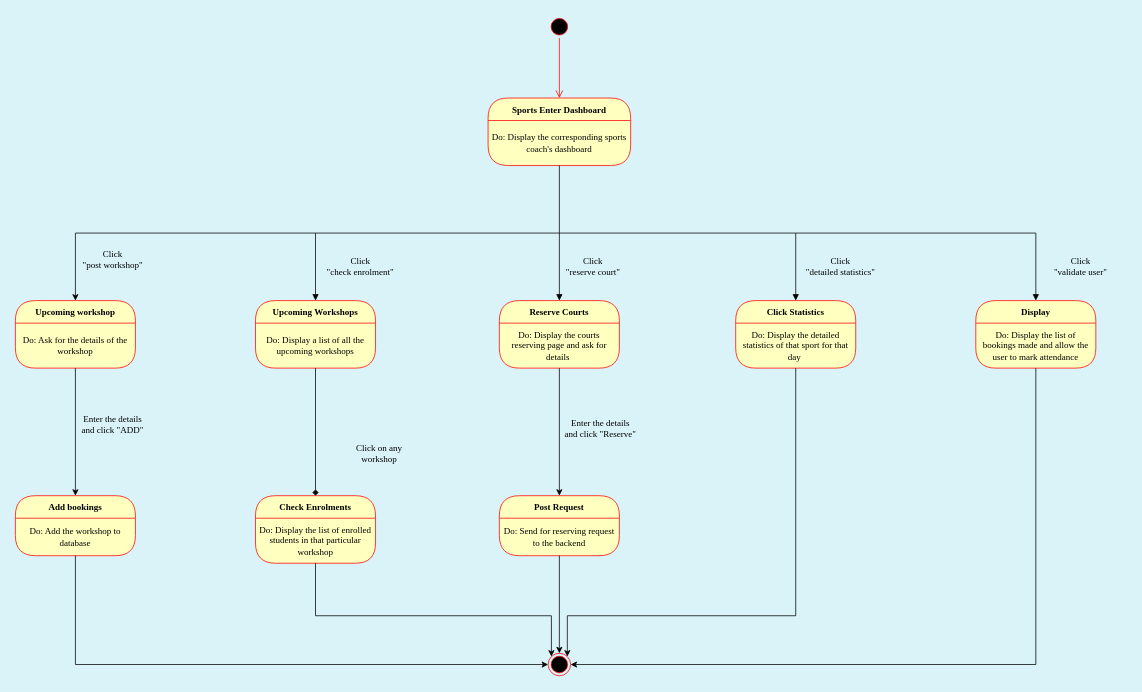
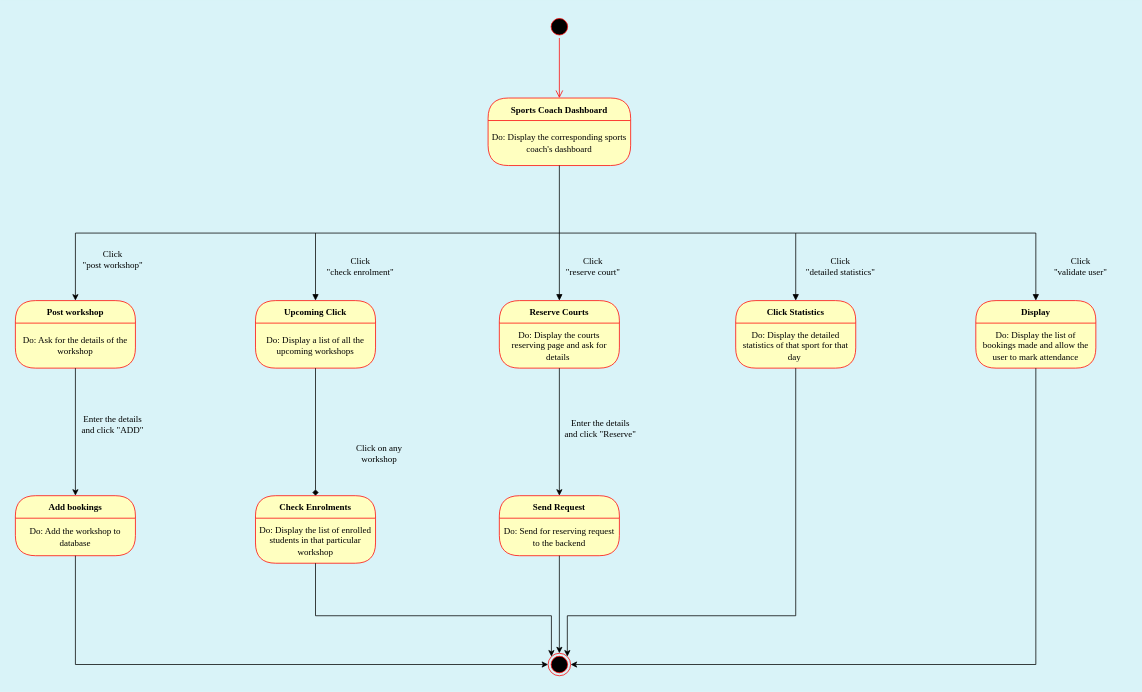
  <mxCell id="0" />
  <mxCell id="1" parent="0" />
  <mxCell id="2" value="" style="ellipse;html=1;shape=startState;fillColor=#000000;strokeColor=#ff0000;fontFamily=Poppins;fontSource=https%3A%2F%2Ffonts.googleapis.com%2Fcss%3Ffamily%3DPoppins;" vertex="1" parent="1"><mxGeometry x="730" y="20" width="30" height="30" as="geometry" /></mxCell>
  <mxCell id="3" value="" style="edgeStyle=orthogonalEdgeStyle;html=1;verticalAlign=bottom;endArrow=open;endSize=8;strokeColor=#ff0000;rounded=0;fontFamily=Poppins;fontSource=https%3A%2F%2Ffonts.googleapis.com%2Fcss%3Ffamily%3DPoppins;" edge="1" parent="1" source="2"><mxGeometry relative="1" as="geometry"><mxPoint x="745" y="130" as="targetPoint" /></mxGeometry></mxCell>
- <mxCell id="4" value="Sports Enter Dashboard" style="swimlane;fontStyle=1;align=center;verticalAlign=middle;childLayout=stackLayout;horizontal=1;startSize=30;horizontalStack=0;resizeParent=0;resizeLast=1;container=0;fontColor=#000000;collapsible=0;rounded=1;arcSize=30;strokeColor=#ff0000;fillColor=#ffffc0;swimlaneFillColor=#ffffc0;dropTarget=0;fontFamily=Poppins;fontSource=https%3A%2F%2Ffonts.googleapis.com%2Fcss%3Ffamily%3DPoppins;" vertex="1" parent="1"><mxGeometry x="650" y="130" width="190" height="90" as="geometry" /></mxCell>
+ <mxCell id="4" value="Sports Coach Dashboard" style="swimlane;fontStyle=1;align=center;verticalAlign=middle;childLayout=stackLayout;horizontal=1;startSize=30;horizontalStack=0;resizeParent=0;resizeLast=1;container=0;fontColor=#000000;collapsible=0;rounded=1;arcSize=30;strokeColor=#ff0000;fillColor=#ffffc0;swimlaneFillColor=#ffffc0;dropTarget=0;fontFamily=Poppins;fontSource=https%3A%2F%2Ffonts.googleapis.com%2Fcss%3Ffamily%3DPoppins;" vertex="1" parent="1"><mxGeometry x="650" y="130" width="190" height="90" as="geometry" /></mxCell>
  <mxCell id="5" value="Do: Display the corresponding sports coach's dashboard" style="text;html=1;strokeColor=none;fillColor=none;align=center;verticalAlign=middle;spacingLeft=4;spacingRight=4;whiteSpace=wrap;overflow=hidden;rotatable=0;fontColor=#000000;fontFamily=Poppins;fontSource=https%3A%2F%2Ffonts.googleapis.com%2Fcss%3Ffamily%3DPoppins;" vertex="1" parent="4"><mxGeometry y="30" width="190" height="60" as="geometry" /></mxCell>
  <mxCell id="6" value="Subtitle" style="text;html=1;strokeColor=none;fillColor=none;align=center;verticalAlign=middle;spacingLeft=4;spacingRight=4;whiteSpace=wrap;overflow=hidden;rotatable=0;fontColor=#000000;fontFamily=Poppins;fontSource=https%3A%2F%2Ffonts.googleapis.com%2Fcss%3Ffamily%3DPoppins;" vertex="1" parent="4"><mxGeometry y="90" width="190" as="geometry" /></mxCell>
- <mxCell id="7" value="Upcoming workshop" style="swimlane;fontStyle=1;align=center;verticalAlign=middle;childLayout=stackLayout;horizontal=1;startSize=30;horizontalStack=0;resizeParent=0;resizeLast=1;container=0;fontColor=#000000;collapsible=0;rounded=1;arcSize=30;strokeColor=#ff0000;fillColor=#ffffc0;swimlaneFillColor=#ffffc0;dropTarget=0;fontFamily=Poppins;fontSource=https%3A%2F%2Ffonts.googleapis.com%2Fcss%3Ffamily%3DPoppins;" vertex="1" parent="1"><mxGeometry x="20" y="400" width="160" height="90" as="geometry" /></mxCell>
+ <mxCell id="7" value="Post workshop" style="swimlane;fontStyle=1;align=center;verticalAlign=middle;childLayout=stackLayout;horizontal=1;startSize=30;horizontalStack=0;resizeParent=0;resizeLast=1;container=0;fontColor=#000000;collapsible=0;rounded=1;arcSize=30;strokeColor=#ff0000;fillColor=#ffffc0;swimlaneFillColor=#ffffc0;dropTarget=0;fontFamily=Poppins;fontSource=https%3A%2F%2Ffonts.googleapis.com%2Fcss%3Ffamily%3DPoppins;" vertex="1" parent="1"><mxGeometry x="20" y="400" width="160" height="90" as="geometry" /></mxCell>
  <mxCell id="8" value="Do: Ask for the details of the workshop" style="text;html=1;strokeColor=none;fillColor=none;align=center;verticalAlign=middle;spacingLeft=4;spacingRight=4;whiteSpace=wrap;overflow=hidden;rotatable=0;fontColor=#000000;fontFamily=Poppins;fontSource=https%3A%2F%2Ffonts.googleapis.com%2Fcss%3Ffamily%3DPoppins;" vertex="1" parent="7"><mxGeometry y="30" width="160" height="60" as="geometry" /></mxCell>
  <mxCell id="9" value="Do: Ask for the details of the workshop" style="text;html=1;strokeColor=none;fillColor=none;align=center;verticalAlign=middle;spacingLeft=4;spacingRight=4;whiteSpace=wrap;overflow=hidden;rotatable=0;fontColor=#000000;fontFamily=Poppins;fontSource=https%3A%2F%2Ffonts.googleapis.com%2Fcss%3Ffamily%3DPoppins;" vertex="1" parent="7"><mxGeometry y="90" width="160" as="geometry" /></mxCell>
- <mxCell id="10" value="Upcoming Workshops" style="swimlane;fontStyle=1;align=center;verticalAlign=middle;childLayout=stackLayout;horizontal=1;startSize=30;horizontalStack=0;resizeParent=0;resizeLast=1;container=0;fontColor=#000000;collapsible=0;rounded=1;arcSize=30;strokeColor=#ff0000;fillColor=#ffffc0;swimlaneFillColor=#ffffc0;dropTarget=0;fontFamily=Poppins;fontSource=https%3A%2F%2Ffonts.googleapis.com%2Fcss%3Ffamily%3DPoppins;" vertex="1" parent="1"><mxGeometry x="340" y="400" width="160" height="90" as="geometry" /></mxCell>
+ <mxCell id="10" value="Upcoming Click" style="swimlane;fontStyle=1;align=center;verticalAlign=middle;childLayout=stackLayout;horizontal=1;startSize=30;horizontalStack=0;resizeParent=0;resizeLast=1;container=0;fontColor=#000000;collapsible=0;rounded=1;arcSize=30;strokeColor=#ff0000;fillColor=#ffffc0;swimlaneFillColor=#ffffc0;dropTarget=0;fontFamily=Poppins;fontSource=https%3A%2F%2Ffonts.googleapis.com%2Fcss%3Ffamily%3DPoppins;" vertex="1" parent="1"><mxGeometry x="340" y="400" width="160" height="90" as="geometry" /></mxCell>
  <mxCell id="11" value="Do: Display a list of all the upcoming workshops" style="text;html=1;strokeColor=none;fillColor=none;align=center;verticalAlign=middle;spacingLeft=4;spacingRight=4;whiteSpace=wrap;overflow=hidden;rotatable=0;fontColor=#000000;fontFamily=Poppins;fontSource=https%3A%2F%2Ffonts.googleapis.com%2Fcss%3Ffamily%3DPoppins;" vertex="1" parent="10"><mxGeometry y="30" width="160" height="60" as="geometry" /></mxCell>
  <mxCell id="12" value="Reserve Courts" style="swimlane;fontStyle=1;align=center;verticalAlign=middle;childLayout=stackLayout;horizontal=1;startSize=30;horizontalStack=0;resizeParent=0;resizeLast=1;container=0;fontColor=#000000;collapsible=0;rounded=1;arcSize=30;strokeColor=#ff0000;fillColor=#ffffc0;swimlaneFillColor=#ffffc0;dropTarget=0;fontFamily=Poppins;fontSource=https%3A%2F%2Ffonts.googleapis.com%2Fcss%3Ffamily%3DPoppins;" vertex="1" parent="1"><mxGeometry x="665" y="400" width="160" height="90" as="geometry" /></mxCell>
  <mxCell id="13" value="Do: Display the courts reserving page and ask for details&amp;nbsp;" style="text;html=1;strokeColor=none;fillColor=none;align=center;verticalAlign=middle;spacingLeft=4;spacingRight=4;whiteSpace=wrap;overflow=hidden;rotatable=0;fontColor=#000000;fontFamily=Poppins;fontSource=https%3A%2F%2Ffonts.googleapis.com%2Fcss%3Ffamily%3DPoppins;" vertex="1" parent="12"><mxGeometry y="30" width="160" height="60" as="geometry" /></mxCell>
  <mxCell id="14" value="Click Statistics" style="swimlane;fontStyle=1;align=center;verticalAlign=middle;childLayout=stackLayout;horizontal=1;startSize=30;horizontalStack=0;resizeParent=0;resizeLast=1;container=0;fontColor=#000000;collapsible=0;rounded=1;arcSize=30;strokeColor=#ff0000;fillColor=#ffffc0;swimlaneFillColor=#ffffc0;dropTarget=0;fontFamily=Poppins;fontSource=https%3A%2F%2Ffonts.googleapis.com%2Fcss%3Ffamily%3DPoppins;" vertex="1" parent="1"><mxGeometry x="980" y="400" width="160" height="90" as="geometry" /></mxCell>
  <mxCell id="15" value="Do: Display the detailed statistics of that sport for that day&amp;nbsp;" style="text;html=1;strokeColor=none;fillColor=none;align=center;verticalAlign=middle;spacingLeft=4;spacingRight=4;whiteSpace=wrap;overflow=hidden;rotatable=0;fontColor=#000000;fontFamily=Poppins;fontSource=https%3A%2F%2Ffonts.googleapis.com%2Fcss%3Ffamily%3DPoppins;" vertex="1" parent="14"><mxGeometry y="30" width="160" height="60" as="geometry" /></mxCell>
  <mxCell id="16" value="Do: Display the detailed statistics of&amp;nbsp;" style="text;html=1;strokeColor=none;fillColor=none;align=center;verticalAlign=middle;spacingLeft=4;spacingRight=4;whiteSpace=wrap;overflow=hidden;rotatable=0;fontColor=#000000;fontFamily=Poppins;fontSource=https%3A%2F%2Ffonts.googleapis.com%2Fcss%3Ffamily%3DPoppins;" vertex="1" parent="14"><mxGeometry y="90" width="160" as="geometry" /></mxCell>
  <mxCell id="17" value="Display" style="swimlane;fontStyle=1;align=center;verticalAlign=middle;childLayout=stackLayout;horizontal=1;startSize=30;horizontalStack=0;resizeParent=0;resizeLast=1;container=0;fontColor=#000000;collapsible=0;rounded=1;arcSize=30;strokeColor=#ff0000;fillColor=#ffffc0;swimlaneFillColor=#ffffc0;dropTarget=0;fontFamily=Poppins;fontSource=https%3A%2F%2Ffonts.googleapis.com%2Fcss%3Ffamily%3DPoppins;" vertex="1" parent="1"><mxGeometry x="1300" y="400" width="160" height="90" as="geometry" /></mxCell>
  <mxCell id="18" value="Do: Display the list of bookings made and allow the user to mark attendance" style="text;html=1;strokeColor=none;fillColor=none;align=center;verticalAlign=middle;spacingLeft=4;spacingRight=4;whiteSpace=wrap;overflow=hidden;rotatable=0;fontColor=#000000;fontFamily=Poppins;fontSource=https%3A%2F%2Ffonts.googleapis.com%2Fcss%3Ffamily%3DPoppins;" vertex="1" parent="17"><mxGeometry y="30" width="160" height="60" as="geometry" /></mxCell>
  <mxCell id="19" value="Add bookings" style="swimlane;fontStyle=1;align=center;verticalAlign=middle;childLayout=stackLayout;horizontal=1;startSize=30;horizontalStack=0;resizeParent=0;resizeLast=1;container=0;fontColor=#000000;collapsible=0;rounded=1;arcSize=30;strokeColor=#ff0000;fillColor=#ffffc0;swimlaneFillColor=#ffffc0;dropTarget=0;fontFamily=Poppins;fontSource=https%3A%2F%2Ffonts.googleapis.com%2Fcss%3Ffamily%3DPoppins;" vertex="1" parent="1"><mxGeometry x="20" y="660" width="160" height="80" as="geometry" /></mxCell>
  <mxCell id="20" value="Do: Add the workshop to database" style="text;html=1;strokeColor=none;fillColor=none;align=center;verticalAlign=middle;spacingLeft=4;spacingRight=4;whiteSpace=wrap;overflow=hidden;rotatable=0;fontColor=#000000;fontFamily=Poppins;fontSource=https%3A%2F%2Ffonts.googleapis.com%2Fcss%3Ffamily%3DPoppins;" vertex="1" parent="19"><mxGeometry y="30" width="160" height="50" as="geometry" /></mxCell>
  <mxCell id="21" value="Do: Add the workshop to database" style="text;html=1;strokeColor=none;fillColor=none;align=center;verticalAlign=middle;spacingLeft=4;spacingRight=4;whiteSpace=wrap;overflow=hidden;rotatable=0;fontColor=#000000;fontFamily=Poppins;fontSource=https%3A%2F%2Ffonts.googleapis.com%2Fcss%3Ffamily%3DPoppins;" vertex="1" parent="19"><mxGeometry y="80" width="160" as="geometry" /></mxCell>
  <mxCell id="22" style="edgeStyle=orthogonalEdgeStyle;rounded=0;orthogonalLoop=1;jettySize=auto;html=1;entryX=0.5;entryY=0;entryDx=0;entryDy=0;fontFamily=Poppins;fontSource=https%3A%2F%2Ffonts.googleapis.com%2Fcss%3Ffamily%3DPoppins;" edge="1" parent="1" source="9" target="19"><mxGeometry relative="1" as="geometry"><mxPoint x="100" y="580" as="targetPoint" /></mxGeometry></mxCell>
- <mxCell id="23" value="Post Request" style="swimlane;fontStyle=1;align=center;verticalAlign=middle;childLayout=stackLayout;horizontal=1;startSize=30;horizontalStack=0;resizeParent=0;resizeLast=1;container=0;fontColor=#000000;collapsible=0;rounded=1;arcSize=30;strokeColor=#ff0000;fillColor=#ffffc0;swimlaneFillColor=#ffffc0;dropTarget=0;fontFamily=Poppins;fontSource=https%3A%2F%2Ffonts.googleapis.com%2Fcss%3Ffamily%3DPoppins;" vertex="1" parent="1"><mxGeometry x="665" y="660" width="160" height="80" as="geometry" /></mxCell>
+ <mxCell id="23" value="Send Request" style="swimlane;fontStyle=1;align=center;verticalAlign=middle;childLayout=stackLayout;horizontal=1;startSize=30;horizontalStack=0;resizeParent=0;resizeLast=1;container=0;fontColor=#000000;collapsible=0;rounded=1;arcSize=30;strokeColor=#ff0000;fillColor=#ffffc0;swimlaneFillColor=#ffffc0;dropTarget=0;fontFamily=Poppins;fontSource=https%3A%2F%2Ffonts.googleapis.com%2Fcss%3Ffamily%3DPoppins;" vertex="1" parent="1"><mxGeometry x="665" y="660" width="160" height="80" as="geometry" /></mxCell>
  <mxCell id="24" value="Do: Send for reserving request to the backend" style="text;html=1;strokeColor=none;fillColor=none;align=center;verticalAlign=middle;spacingLeft=4;spacingRight=4;whiteSpace=wrap;overflow=hidden;rotatable=0;fontColor=#000000;fontFamily=Poppins;fontSource=https%3A%2F%2Ffonts.googleapis.com%2Fcss%3Ffamily%3DPoppins;" vertex="1" parent="23"><mxGeometry y="30" width="160" height="50" as="geometry" /></mxCell>
  <mxCell id="25" value="Do: Add the workshop to database" style="text;html=1;strokeColor=none;fillColor=none;align=center;verticalAlign=middle;spacingLeft=4;spacingRight=4;whiteSpace=wrap;overflow=hidden;rotatable=0;fontColor=#000000;fontFamily=Poppins;fontSource=https%3A%2F%2Ffonts.googleapis.com%2Fcss%3Ffamily%3DPoppins;" vertex="1" parent="23"><mxGeometry y="80" width="160" as="geometry" /></mxCell>
  <mxCell id="26" style="edgeStyle=orthogonalEdgeStyle;rounded=0;orthogonalLoop=1;jettySize=auto;html=1;entryX=0.5;entryY=0;entryDx=0;entryDy=0;fontFamily=Poppins;fontSource=https%3A%2F%2Ffonts.googleapis.com%2Fcss%3Ffamily%3DPoppins;" edge="1" parent="1" source="13" target="23"><mxGeometry relative="1" as="geometry"><mxPoint x="745" y="580" as="targetPoint" /></mxGeometry></mxCell>
  <mxCell id="27" value="" style="ellipse;html=1;shape=endState;fillColor=#000000;strokeColor=#ff0000;fontFamily=Poppins;fontSource=https%3A%2F%2Ffonts.googleapis.com%2Fcss%3Ffamily%3DPoppins;" vertex="1" parent="1"><mxGeometry x="730" y="870" width="30" height="30" as="geometry" /></mxCell>
  <mxCell id="28" style="edgeStyle=orthogonalEdgeStyle;rounded=0;orthogonalLoop=1;jettySize=auto;html=1;exitX=0.5;exitY=1;exitDx=0;exitDy=0;entryX=0.5;entryY=0;entryDx=0;entryDy=0;fontFamily=Poppins;fontSource=https%3A%2F%2Ffonts.googleapis.com%2Fcss%3Ffamily%3DPoppins;" edge="1" parent="1" source="24" target="27"><mxGeometry relative="1" as="geometry"><mxPoint x="745.714" y="850" as="targetPoint" /></mxGeometry></mxCell>
  <mxCell id="29" style="edgeStyle=orthogonalEdgeStyle;rounded=0;orthogonalLoop=1;jettySize=auto;html=1;exitX=0.5;exitY=1;exitDx=0;exitDy=0;entryX=1;entryY=0;entryDx=0;entryDy=0;fontFamily=Poppins;fontSource=https%3A%2F%2Ffonts.googleapis.com%2Fcss%3Ffamily%3DPoppins;" edge="1" parent="1" source="15" target="27"><mxGeometry relative="1" as="geometry"><Array as="points"><mxPoint x="1060" y="820" /><mxPoint x="756" y="820" /></Array></mxGeometry></mxCell>
  <mxCell id="30" style="edgeStyle=orthogonalEdgeStyle;rounded=0;orthogonalLoop=1;jettySize=auto;html=1;exitX=0.5;exitY=1;exitDx=0;exitDy=0;entryX=0;entryY=0.5;entryDx=0;entryDy=0;fontFamily=Poppins;fontSource=https%3A%2F%2Ffonts.googleapis.com%2Fcss%3Ffamily%3DPoppins;" edge="1" parent="1" source="20" target="27"><mxGeometry relative="1" as="geometry"><mxPoint x="390" y="940" as="targetPoint" /></mxGeometry></mxCell>
  <mxCell id="31" style="edgeStyle=orthogonalEdgeStyle;rounded=0;orthogonalLoop=1;jettySize=auto;html=1;exitX=0.5;exitY=1;exitDx=0;exitDy=0;entryX=1;entryY=0.5;entryDx=0;entryDy=0;fontFamily=Poppins;fontSource=https%3A%2F%2Ffonts.googleapis.com%2Fcss%3Ffamily%3DPoppins;" edge="1" parent="1" source="18" target="27"><mxGeometry relative="1" as="geometry" /></mxCell>
  <mxCell id="32" style="edgeStyle=orthogonalEdgeStyle;rounded=0;orthogonalLoop=1;jettySize=auto;html=1;exitX=0.5;exitY=1;exitDx=0;exitDy=0;entryX=0.5;entryY=0;entryDx=0;entryDy=0;fontFamily=Poppins;fontSource=https%3A%2F%2Ffonts.googleapis.com%2Fcss%3Ffamily%3DPoppins;" edge="1" parent="1" source="5" target="7"><mxGeometry relative="1" as="geometry" /></mxCell>
  <mxCell id="33" value="Click &lt;br&gt;&quot;post workshop&quot;" style="text;html=1;strokeColor=none;fillColor=none;align=center;verticalAlign=middle;whiteSpace=wrap;rounded=0;fontFamily=Poppins;fontSource=https%3A%2F%2Ffonts.googleapis.com%2Fcss%3Ffamily%3DPoppins;" vertex="1" parent="1"><mxGeometry x="100" y="330" width="100" height="30" as="geometry" /></mxCell>
  <mxCell id="34" value="Click&lt;br&gt;&quot;check enrolment&quot;" style="text;html=1;strokeColor=none;fillColor=none;align=center;verticalAlign=middle;whiteSpace=wrap;rounded=0;fontFamily=Poppins;fontSource=https%3A%2F%2Ffonts.googleapis.com%2Fcss%3Ffamily%3DPoppins;" vertex="1" parent="1"><mxGeometry x="420" y="340" width="120" height="30" as="geometry" /></mxCell>
  <mxCell id="35" value="Enter the details and click &quot;Reserve&quot;" style="text;html=1;strokeColor=none;fillColor=none;align=center;verticalAlign=middle;whiteSpace=wrap;rounded=0;fontFamily=Poppins;fontSource=https%3A%2F%2Ffonts.googleapis.com%2Fcss%3Ffamily%3DPoppins;" vertex="1" parent="1"><mxGeometry x="750" y="550" width="100" height="40" as="geometry" /></mxCell>
  <mxCell id="36" value="Click on any workshop" style="text;html=1;strokeColor=none;fillColor=none;align=center;verticalAlign=middle;whiteSpace=wrap;rounded=0;fontFamily=Poppins;fontSource=https%3A%2F%2Ffonts.googleapis.com%2Fcss%3Ffamily%3DPoppins;" vertex="1" parent="1"><mxGeometry x="460" y="589" width="90" height="30" as="geometry" /></mxCell>
  <mxCell id="37" value="Click&lt;br&gt;&quot;reserve court&quot;" style="text;html=1;strokeColor=none;fillColor=none;align=center;verticalAlign=middle;whiteSpace=wrap;rounded=0;fontFamily=Poppins;fontSource=https%3A%2F%2Ffonts.googleapis.com%2Fcss%3Ffamily%3DPoppins;" vertex="1" parent="1"><mxGeometry x="740" y="340" width="100" height="30" as="geometry" /></mxCell>
  <mxCell id="38" value="Enter the details and click &quot;ADD&quot;" style="text;html=1;strokeColor=none;fillColor=none;align=center;verticalAlign=middle;whiteSpace=wrap;rounded=0;fontFamily=Poppins;fontSource=https%3A%2F%2Ffonts.googleapis.com%2Fcss%3Ffamily%3DPoppins;" vertex="1" parent="1"><mxGeometry x="105" y="550" width="90" height="30" as="geometry" /></mxCell>
  <mxCell id="39" value="Click&lt;br&gt;&quot;detailed statistics&quot;" style="text;html=1;strokeColor=none;fillColor=none;align=center;verticalAlign=middle;whiteSpace=wrap;rounded=0;fontFamily=Poppins;fontSource=https%3A%2F%2Ffonts.googleapis.com%2Fcss%3Ffamily%3DPoppins;" vertex="1" parent="1"><mxGeometry x="1060" y="340" width="120" height="30" as="geometry" /></mxCell>
  <mxCell id="40" value="Click&lt;br&gt;&quot;validate user&quot;" style="text;html=1;strokeColor=none;fillColor=none;align=center;verticalAlign=middle;whiteSpace=wrap;rounded=0;fontFamily=Poppins;fontSource=https%3A%2F%2Ffonts.googleapis.com%2Fcss%3Ffamily%3DPoppins;" vertex="1" parent="1"><mxGeometry x="1380" y="340" width="120" height="30" as="geometry" /></mxCell>
  <mxCell id="41" value="Check Enrolments" style="swimlane;fontStyle=1;align=center;verticalAlign=middle;childLayout=stackLayout;horizontal=1;startSize=30;horizontalStack=0;resizeParent=0;resizeLast=1;container=0;fontColor=#000000;collapsible=0;rounded=1;arcSize=30;strokeColor=#ff0000;fillColor=#ffffc0;swimlaneFillColor=#ffffc0;dropTarget=0;fontFamily=Poppins;fontSource=https%3A%2F%2Ffonts.googleapis.com%2Fcss%3Ffamily%3DPoppins;" vertex="1" parent="1"><mxGeometry x="340" y="660" width="160" height="90" as="geometry" /></mxCell>
  <mxCell id="42" value="Do: Display the list of enrolled students in that particular workshop" style="text;html=1;strokeColor=none;fillColor=none;align=center;verticalAlign=middle;spacingLeft=4;spacingRight=4;whiteSpace=wrap;overflow=hidden;rotatable=0;fontColor=#000000;fontFamily=Poppins;fontSource=https%3A%2F%2Ffonts.googleapis.com%2Fcss%3Ffamily%3DPoppins;" vertex="1" parent="41"><mxGeometry y="30" width="160" height="60" as="geometry" /></mxCell>
  <mxCell id="43" value="Do: Display the list of enrolled students in that particular workshop" style="text;html=1;strokeColor=none;fillColor=none;align=center;verticalAlign=middle;spacingLeft=4;spacingRight=4;whiteSpace=wrap;overflow=hidden;rotatable=0;fontColor=#000000;fontFamily=Poppins;fontSource=https%3A%2F%2Ffonts.googleapis.com%2Fcss%3Ffamily%3DPoppins;" vertex="1" parent="41"><mxGeometry y="90" width="160" as="geometry" /></mxCell>
  <mxCell id="44" style="edgeStyle=orthogonalEdgeStyle;rounded=0;orthogonalLoop=1;jettySize=auto;html=1;exitX=0.5;exitY=1;exitDx=0;exitDy=0;entryX=0.5;entryY=0;entryDx=0;entryDy=0;fontFamily=Poppins;fontSource=https%3A%2F%2Ffonts.googleapis.com%2Fcss%3Ffamily%3DPoppins;endArrow=diamond;" edge="1" parent="1" source="11" target="41"><mxGeometry relative="1" as="geometry" /></mxCell>
  <mxCell id="45" style="edgeStyle=orthogonalEdgeStyle;rounded=0;orthogonalLoop=1;jettySize=auto;html=1;exitX=0.5;exitY=1;exitDx=0;exitDy=0;entryX=0;entryY=0;entryDx=0;entryDy=0;fontFamily=Poppins;fontSource=https%3A%2F%2Ffonts.googleapis.com%2Fcss%3Ffamily%3DPoppins;" edge="1" parent="1" source="42" target="27"><mxGeometry relative="1" as="geometry"><Array as="points"><mxPoint x="420" y="820" /><mxPoint x="734" y="820" /></Array></mxGeometry></mxCell>
  <mxCell id="46" value="" style="html=1;verticalAlign=bottom;endArrow=block;curved=0;rounded=0;entryX=0.5;entryY=0;entryDx=0;entryDy=0;fontFamily=Poppins;fontSource=https%3A%2F%2Ffonts.googleapis.com%2Fcss%3Ffamily%3DPoppins;" edge="1" parent="1" target="17"><mxGeometry width="80" relative="1" as="geometry"><mxPoint x="1060" y="310" as="sourcePoint" /><mxPoint x="1140" y="310" as="targetPoint" /><Array as="points"><mxPoint x="1380" y="310" /></Array></mxGeometry></mxCell>
  <mxCell id="47" value="" style="html=1;verticalAlign=bottom;endArrow=block;curved=0;rounded=0;entryX=0.5;entryY=0;entryDx=0;entryDy=0;fontFamily=Poppins;fontSource=https%3A%2F%2Ffonts.googleapis.com%2Fcss%3Ffamily%3DPoppins;" edge="1" parent="1" target="14"><mxGeometry x="-1" y="175" width="80" relative="1" as="geometry"><mxPoint x="745" y="310" as="sourcePoint" /><mxPoint x="825" y="310" as="targetPoint" /><Array as="points"><mxPoint x="1060" y="310" /></Array><mxPoint x="-160" y="105" as="offset" /></mxGeometry></mxCell>
  <mxCell id="48" value="" style="html=1;verticalAlign=bottom;endArrow=block;curved=0;rounded=0;entryX=0.5;entryY=0;entryDx=0;entryDy=0;fontFamily=Poppins;fontSource=https%3A%2F%2Ffonts.googleapis.com%2Fcss%3Ffamily%3DPoppins;" edge="1" parent="1" target="10"><mxGeometry x="0.25" y="20" width="80" relative="1" as="geometry"><mxPoint x="420" y="310" as="sourcePoint" /><mxPoint x="440" y="220" as="targetPoint" /><mxPoint as="offset" /></mxGeometry></mxCell>
  <mxCell id="49" value="" style="html=1;verticalAlign=bottom;endArrow=block;curved=0;rounded=0;entryX=0.5;entryY=0;entryDx=0;entryDy=0;fontFamily=Poppins;fontSource=https%3A%2F%2Ffonts.googleapis.com%2Fcss%3Ffamily%3DPoppins;" edge="1" parent="1" target="12"><mxGeometry width="80" relative="1" as="geometry"><mxPoint x="745" y="310" as="sourcePoint" /><mxPoint x="610" y="240" as="targetPoint" /></mxGeometry></mxCell>
